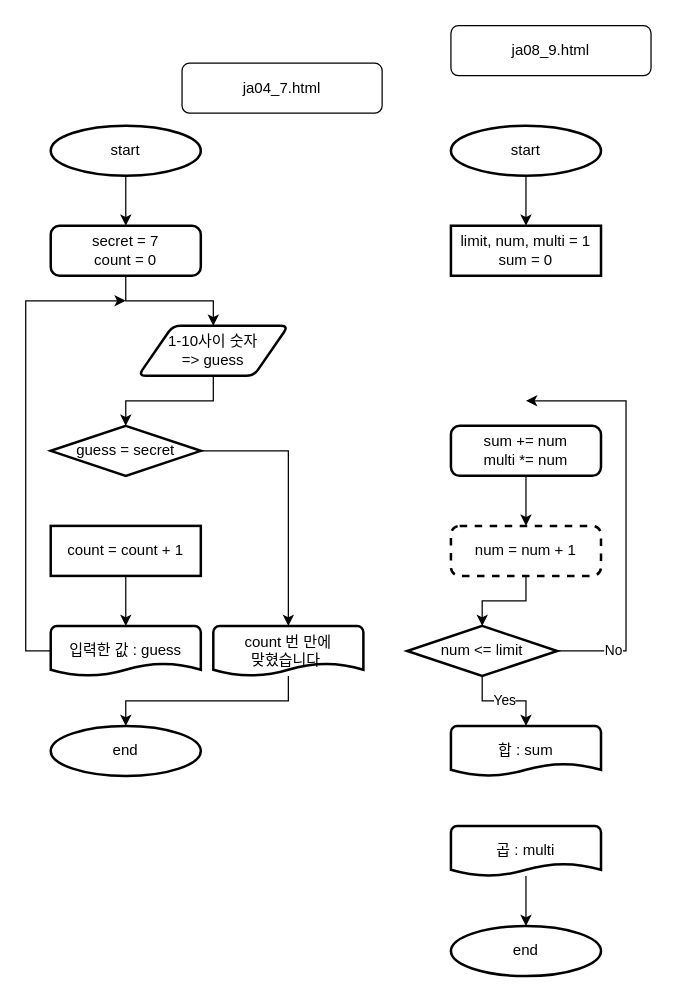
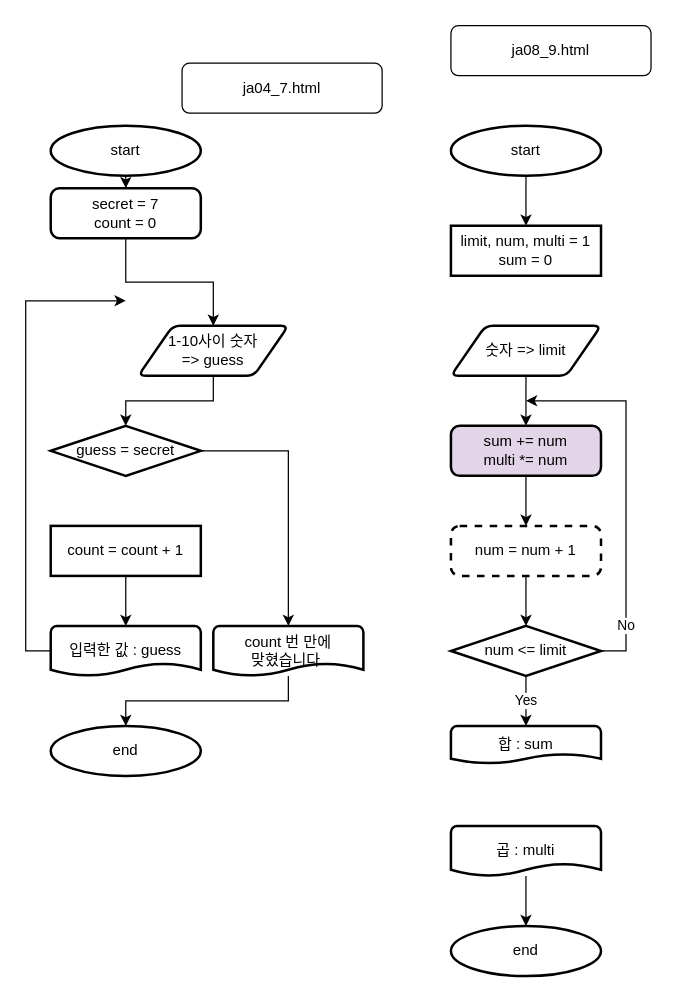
  <mxCell id="0" />
  <mxCell id="1" parent="0" />
  <mxCell id="2" value="" style="edgeStyle=orthogonalEdgeStyle;rounded=0;orthogonalLoop=1;jettySize=auto;html=1;" edge="1" parent="1" source="3" target="8"><mxGeometry relative="1" as="geometry" /></mxCell>
  <mxCell id="3" value="start" style="strokeWidth=2;html=1;shape=mxgraph.flowchart.start_1;whiteSpace=wrap;" vertex="1" parent="1"><mxGeometry x="40" y="100" width="120" height="40" as="geometry" /></mxCell>
  <mxCell id="4" value="end" style="strokeWidth=2;html=1;shape=mxgraph.flowchart.start_1;whiteSpace=wrap;" vertex="1" parent="1"><mxGeometry x="40" y="580" width="120" height="40" as="geometry" /></mxCell>
  <mxCell id="5" style="edgeStyle=orthogonalEdgeStyle;rounded=0;orthogonalLoop=1;jettySize=auto;html=1;entryX=0.5;entryY=0;entryDx=0;entryDy=0;entryPerimeter=0;" edge="1" parent="1" source="6" target="14"><mxGeometry relative="1" as="geometry" /></mxCell>
  <mxCell id="6" value="guess = secret" style="strokeWidth=2;html=1;shape=mxgraph.flowchart.decision;whiteSpace=wrap;" vertex="1" parent="1"><mxGeometry x="40" y="340" width="120" height="40" as="geometry" /></mxCell>
  <mxCell id="7" value="" style="edgeStyle=orthogonalEdgeStyle;rounded=0;orthogonalLoop=1;jettySize=auto;html=1;" edge="1" parent="1" source="8" target="10"><mxGeometry relative="1" as="geometry" /></mxCell>
- <mxCell id="8" value="secret = 7&lt;br&gt;count = 0" style="rounded=1;whiteSpace=wrap;html=1;absoluteArcSize=1;arcSize=14;strokeWidth=2;" vertex="1" parent="1"><mxGeometry x="40" y="180" width="120" height="40" as="geometry" /></mxCell>
+ <mxCell id="8" value="secret = 7&lt;br&gt;count = 0" style="rounded=1;whiteSpace=wrap;html=1;absoluteArcSize=1;arcSize=14;strokeWidth=2;" vertex="1" parent="1"><mxGeometry x="40" y="150" width="120" height="40" as="geometry" /></mxCell>
  <mxCell id="9" value="" style="edgeStyle=orthogonalEdgeStyle;rounded=0;orthogonalLoop=1;jettySize=auto;html=1;" edge="1" parent="1" source="10" target="6"><mxGeometry relative="1" as="geometry" /></mxCell>
  <mxCell id="10" value="1-10사이 숫자&lt;br&gt;=&amp;gt; guess" style="shape=parallelogram;html=1;strokeWidth=2;perimeter=parallelogramPerimeter;whiteSpace=wrap;rounded=1;arcSize=12;size=0.23;" vertex="1" parent="1"><mxGeometry x="110" y="260" width="120" height="40" as="geometry" /></mxCell>
  <mxCell id="11" value="" style="edgeStyle=orthogonalEdgeStyle;rounded=0;orthogonalLoop=1;jettySize=auto;html=1;" edge="1" parent="1" source="12" target="16"><mxGeometry relative="1" as="geometry" /></mxCell>
  <mxCell id="12" value="count = count + 1" style="whiteSpace=wrap;html=1;absoluteArcSize=1;arcSize=14;strokeWidth=2;rounded=0;" vertex="1" parent="1"><mxGeometry x="40" y="420" width="120" height="40" as="geometry" /></mxCell>
  <mxCell id="13" style="edgeStyle=orthogonalEdgeStyle;rounded=0;orthogonalLoop=1;jettySize=auto;html=1;entryX=0.5;entryY=0;entryDx=0;entryDy=0;entryPerimeter=0;" edge="1" parent="1" source="14" target="4"><mxGeometry relative="1" as="geometry"><Array as="points"><mxPoint x="230" y="560" /><mxPoint x="100" y="560" /></Array></mxGeometry></mxCell>
  <mxCell id="14" value="count 번 만에&lt;br&gt;맞혔습니다." style="strokeWidth=2;html=1;shape=mxgraph.flowchart.document2;whiteSpace=wrap;size=0.25;" vertex="1" parent="1"><mxGeometry x="170" y="500" width="120" height="40" as="geometry" /></mxCell>
  <mxCell id="15" style="edgeStyle=orthogonalEdgeStyle;rounded=0;orthogonalLoop=1;jettySize=auto;html=1;" edge="1" parent="1" source="16"><mxGeometry relative="1" as="geometry"><mxPoint x="100" y="240" as="targetPoint" /><Array as="points"><mxPoint x="20" y="520" /><mxPoint x="20" y="240" /></Array></mxGeometry></mxCell>
  <mxCell id="16" value="입력한 값 : guess" style="strokeWidth=2;html=1;shape=mxgraph.flowchart.document2;whiteSpace=wrap;size=0.25;" vertex="1" parent="1"><mxGeometry x="40" y="500" width="120" height="40" as="geometry" /></mxCell>
  <mxCell id="17" value="ja04_7.html" style="rounded=1;whiteSpace=wrap;html=1;" vertex="1" parent="1"><mxGeometry x="145" y="50" width="160" height="40" as="geometry" /></mxCell>
  <mxCell id="18" value="ja08_9.html" style="rounded=1;whiteSpace=wrap;html=1;" vertex="1" parent="1"><mxGeometry x="360" y="20" width="160" height="40" as="geometry" /></mxCell>
  <mxCell id="19" value="" style="edgeStyle=orthogonalEdgeStyle;rounded=0;orthogonalLoop=1;jettySize=auto;html=1;" edge="1" parent="1" source="20" target="21"><mxGeometry relative="1" as="geometry" /></mxCell>
  <mxCell id="20" value="start" style="strokeWidth=2;html=1;shape=mxgraph.flowchart.start_1;whiteSpace=wrap;" vertex="1" parent="1"><mxGeometry x="360" y="100" width="120" height="40" as="geometry" /></mxCell>
  <mxCell id="21" value="limit, num, multi = 1&lt;br&gt;sum = 0" style="whiteSpace=wrap;html=1;absoluteArcSize=1;arcSize=14;strokeWidth=2;rounded=0;" vertex="1" parent="1"><mxGeometry x="360" y="180" width="120" height="40" as="geometry" /></mxCell>
+ <mxCell id="22" value="" style="edgeStyle=orthogonalEdgeStyle;rounded=0;orthogonalLoop=1;jettySize=auto;html=1;" edge="1" parent="1" source="23" target="25"><mxGeometry relative="1" as="geometry" /></mxCell>
+ <mxCell id="23" value="숫자 =&amp;gt; limit" style="shape=parallelogram;html=1;strokeWidth=2;perimeter=parallelogramPerimeter;whiteSpace=wrap;rounded=1;arcSize=12;size=0.23;" vertex="1" parent="1"><mxGeometry x="360" y="260" width="120" height="40" as="geometry" /></mxCell>
  <mxCell id="24" value="" style="edgeStyle=orthogonalEdgeStyle;rounded=0;orthogonalLoop=1;jettySize=auto;html=1;" edge="1" parent="1" source="25" target="27"><mxGeometry relative="1" as="geometry" /></mxCell>
- <mxCell id="25" value="sum += num&lt;br&gt;multi *= num" style="rounded=1;whiteSpace=wrap;html=1;absoluteArcSize=1;arcSize=14;strokeWidth=2;" vertex="1" parent="1"><mxGeometry x="360" y="340" width="120" height="40" as="geometry" /></mxCell>
+ <mxCell id="25" value="sum += num&lt;br&gt;multi *= num" style="rounded=1;whiteSpace=wrap;html=1;absoluteArcSize=1;arcSize=14;strokeWidth=2;fillColor=#e1d5e7;" vertex="1" parent="1"><mxGeometry x="360" y="340" width="120" height="40" as="geometry" /></mxCell>
  <mxCell id="26" value="" style="edgeStyle=orthogonalEdgeStyle;rounded=0;orthogonalLoop=1;jettySize=auto;html=1;" edge="1" parent="1" source="27" target="30"><mxGeometry relative="1" as="geometry" /></mxCell>
  <mxCell id="27" value="num = num + 1" style="rounded=1;whiteSpace=wrap;html=1;absoluteArcSize=1;arcSize=14;strokeWidth=2;dashed=1;" vertex="1" parent="1"><mxGeometry x="360" y="420" width="120" height="40" as="geometry" /></mxCell>
  <mxCell id="28" value="Yes" style="edgeStyle=orthogonalEdgeStyle;rounded=0;orthogonalLoop=1;jettySize=auto;html=1;" edge="1" parent="1" source="30" target="31"><mxGeometry relative="1" as="geometry" /></mxCell>
  <mxCell id="29" value="No" style="edgeStyle=orthogonalEdgeStyle;rounded=0;orthogonalLoop=1;jettySize=auto;html=1;" edge="1" parent="1" source="30"><mxGeometry x="-0.733" relative="1" as="geometry"><mxPoint x="420" y="320" as="targetPoint" /><Array as="points"><mxPoint x="500" y="520" /><mxPoint x="500" y="320" /></Array><mxPoint as="offset" /></mxGeometry></mxCell>
- <mxCell id="30" value="num &amp;lt;= limit" style="strokeWidth=2;html=1;shape=mxgraph.flowchart.decision;whiteSpace=wrap;" vertex="1" parent="1"><mxGeometry x="325" y="500" width="120" height="40" as="geometry" /></mxCell>
- <mxCell id="31" value="합 : sum" style="strokeWidth=2;html=1;shape=mxgraph.flowchart.document2;whiteSpace=wrap;size=0.25;" vertex="1" parent="1"><mxGeometry x="360" y="580" width="120" height="40" as="geometry" /></mxCell>
+ <mxCell id="30" value="num &amp;lt;= limit" style="strokeWidth=2;html=1;shape=mxgraph.flowchart.decision;whiteSpace=wrap;" vertex="1" parent="1"><mxGeometry x="360" y="500" width="120" height="40" as="geometry" /></mxCell>
+ <mxCell id="31" value="합 : sum" style="strokeWidth=2;html=1;shape=mxgraph.flowchart.document2;whiteSpace=wrap;size=0.25;" vertex="1" parent="1"><mxGeometry x="360" y="580" width="120" height="30" as="geometry" /></mxCell>
  <mxCell id="32" value="" style="edgeStyle=orthogonalEdgeStyle;rounded=0;orthogonalLoop=1;jettySize=auto;html=1;" edge="1" parent="1" source="33" target="34"><mxGeometry relative="1" as="geometry" /></mxCell>
  <mxCell id="33" value="곱 : multi" style="strokeWidth=2;html=1;shape=mxgraph.flowchart.document2;whiteSpace=wrap;size=0.25;" vertex="1" parent="1"><mxGeometry x="360" y="660" width="120" height="40" as="geometry" /></mxCell>
  <mxCell id="34" value="end" style="strokeWidth=2;html=1;shape=mxgraph.flowchart.start_1;whiteSpace=wrap;" vertex="1" parent="1"><mxGeometry x="360" y="740" width="120" height="40" as="geometry" /></mxCell>
